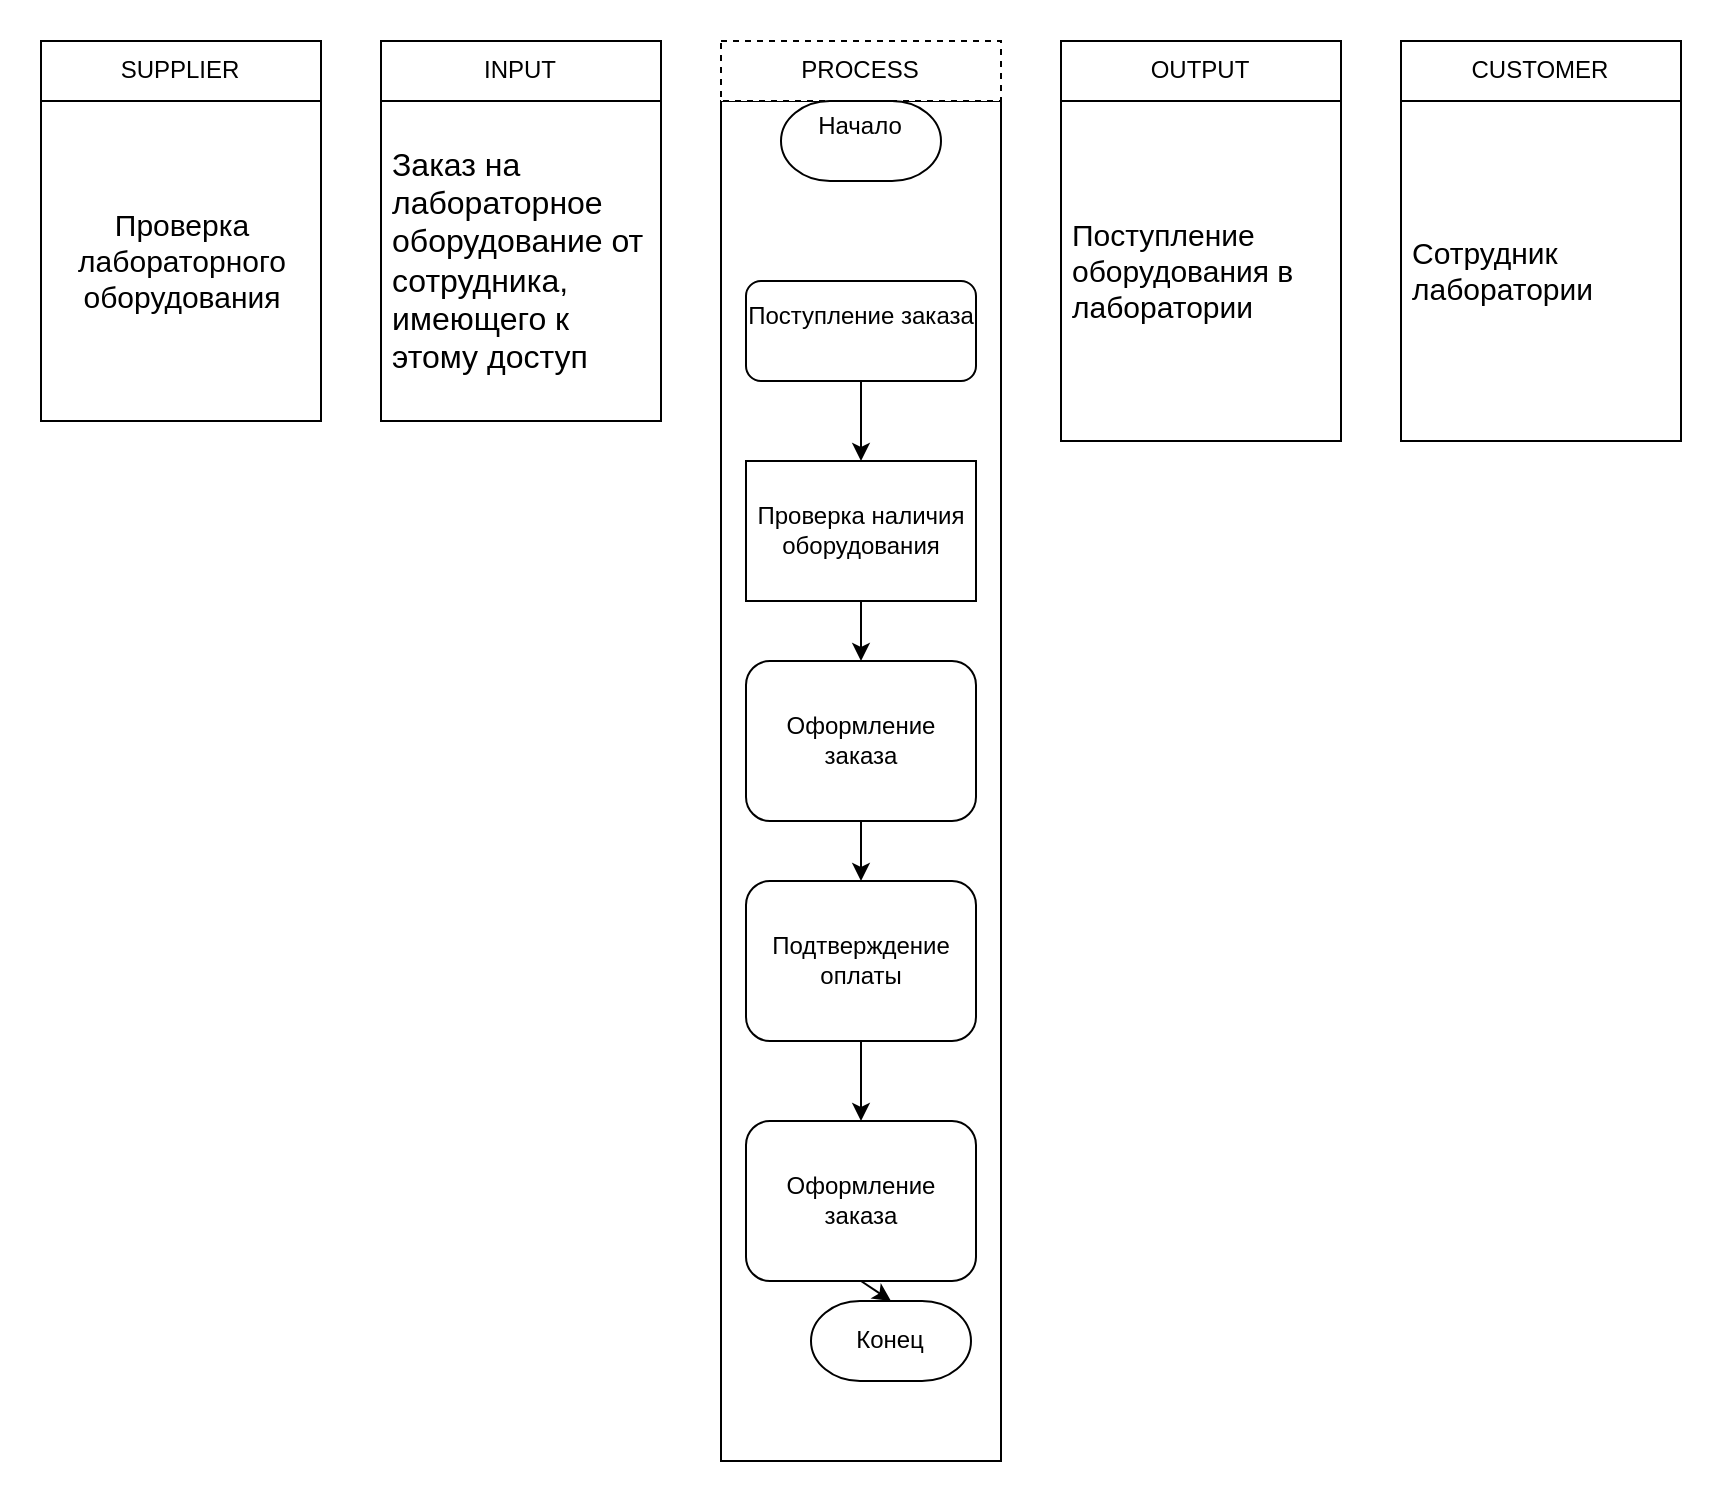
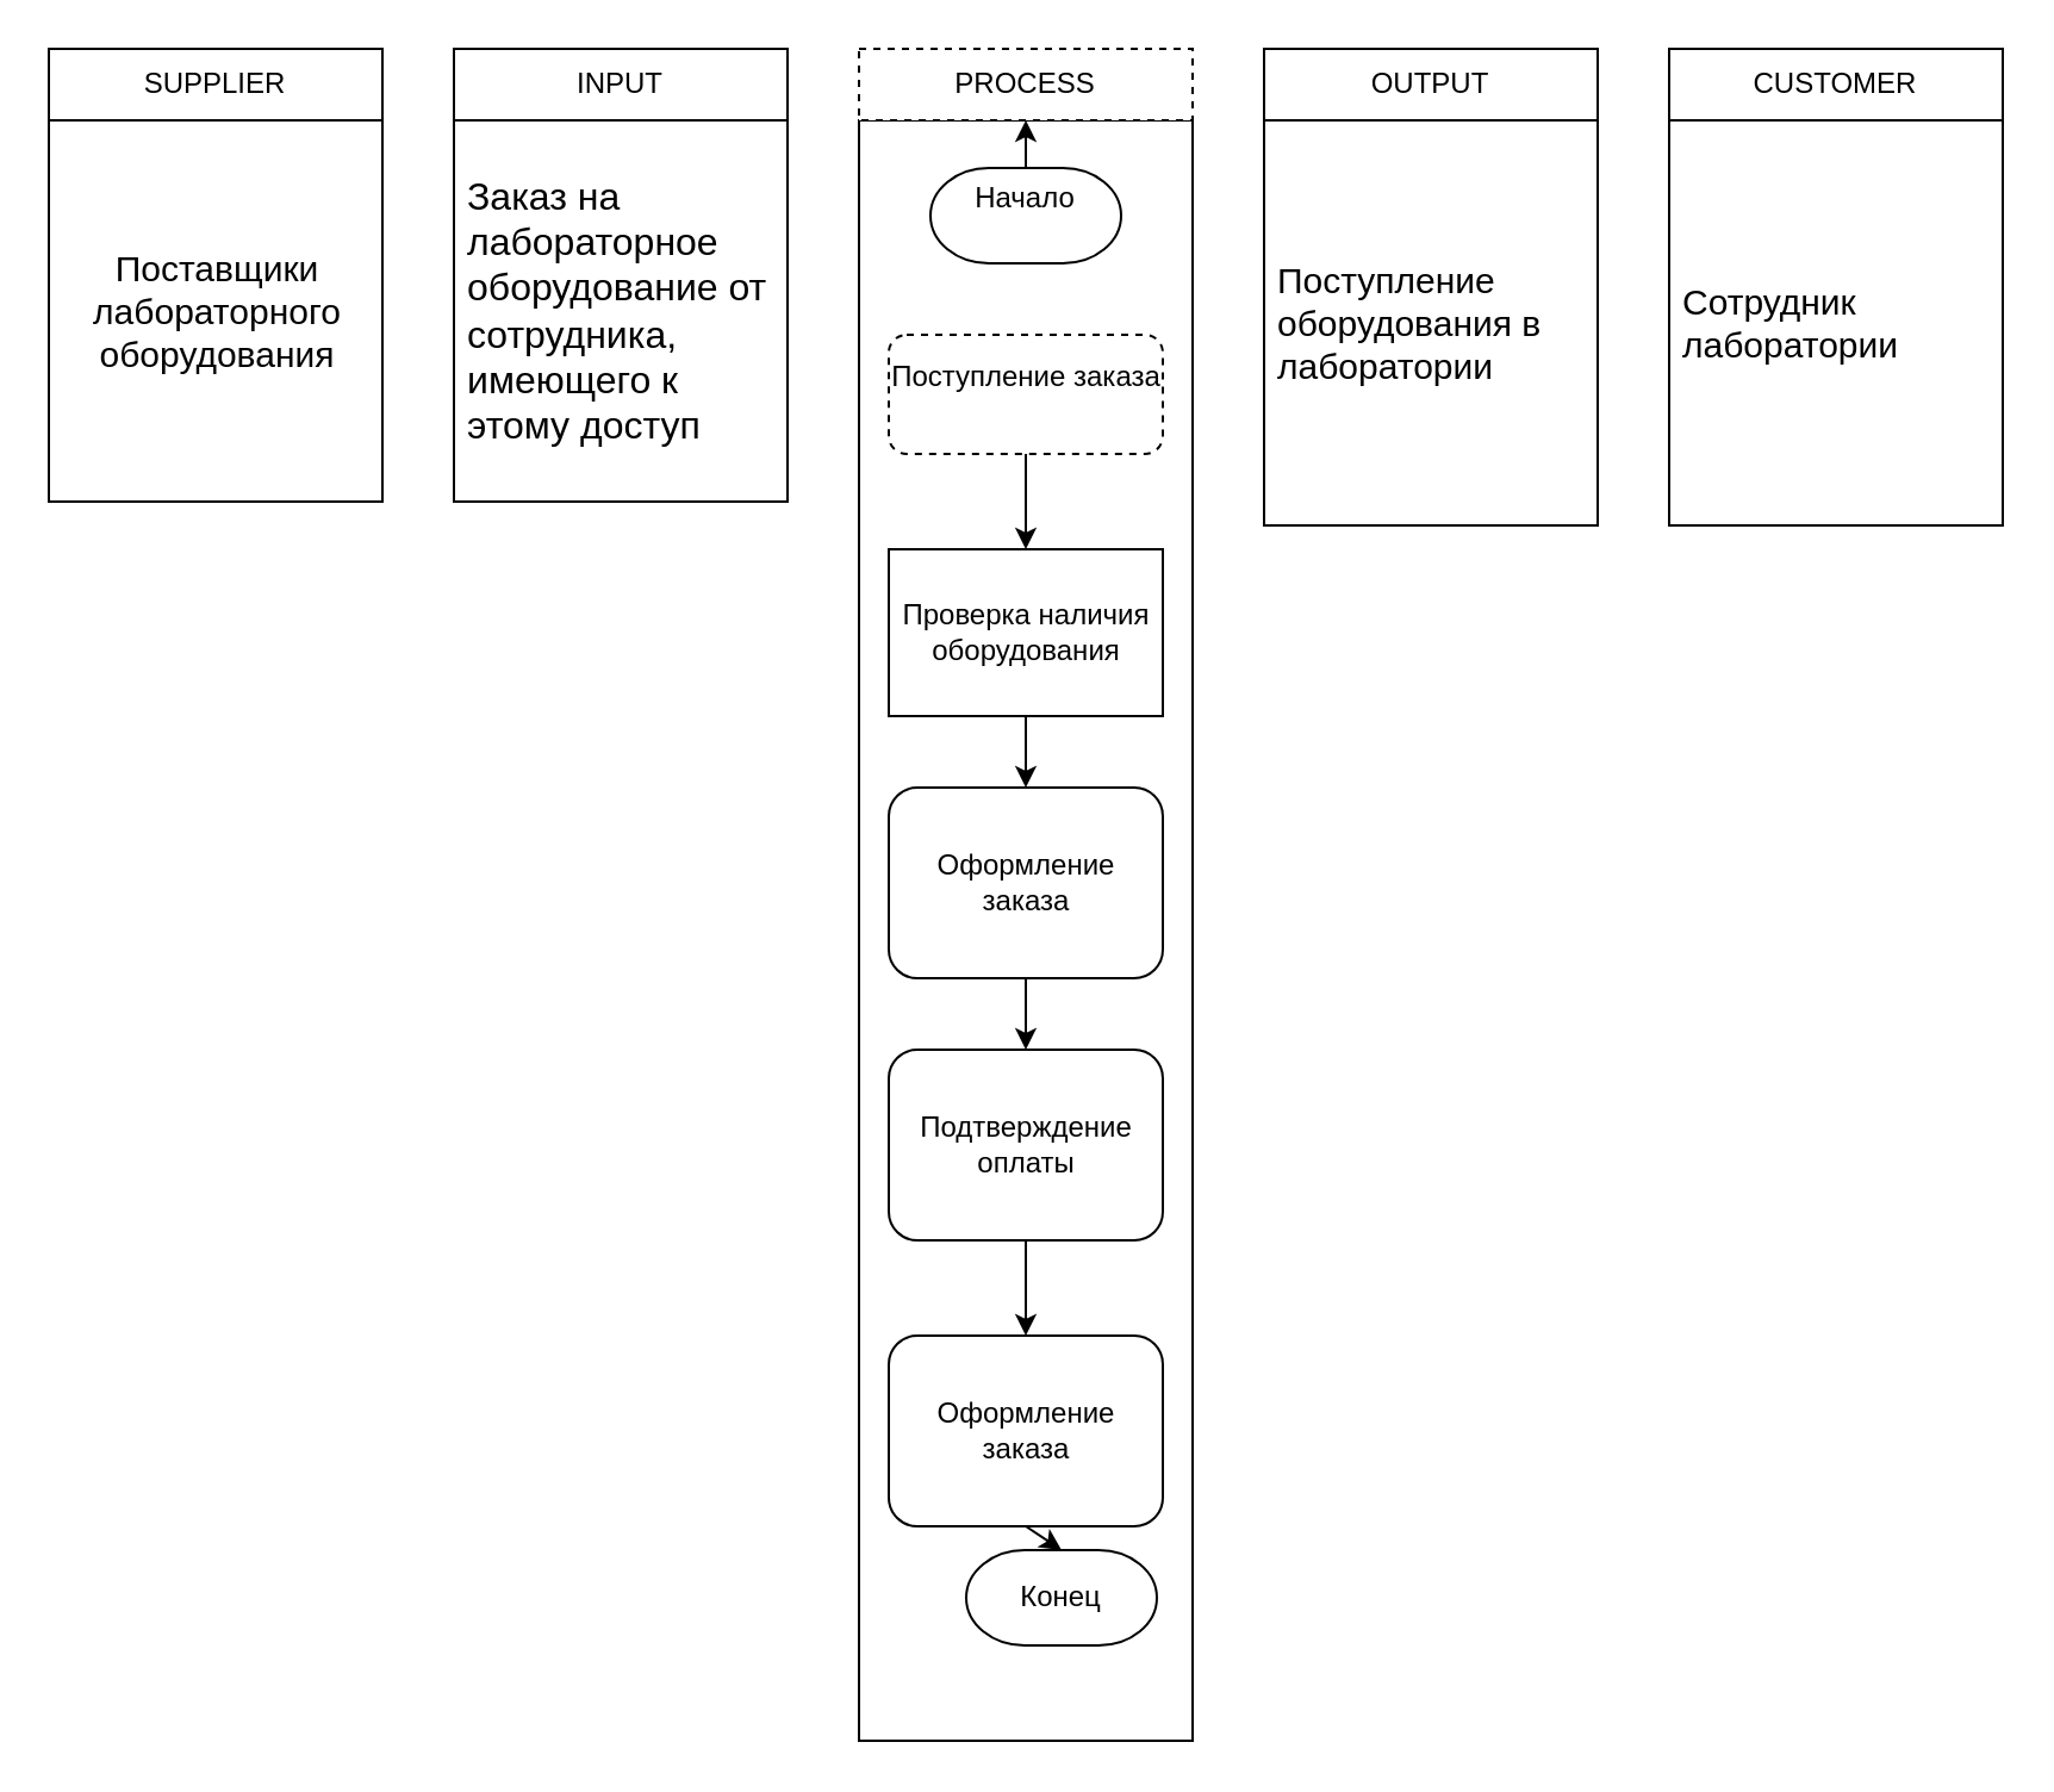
  <mxCell id="0" />
  <mxCell id="1" parent="0" />
  <mxCell id="2" value="" style="rounded=0;whiteSpace=wrap;html=1;fillColor=none;" parent="1" vertex="1"><mxGeometry x="360" y="50" width="140" height="680" as="geometry" /></mxCell>
  <mxCell id="3" value="SUPPLIER" style="swimlane;fontStyle=0;childLayout=stackLayout;horizontal=1;startSize=30;horizontalStack=0;resizeParent=1;resizeParentMax=0;resizeLast=0;collapsible=1;marginBottom=0;whiteSpace=wrap;html=1;" parent="1" vertex="1"><mxGeometry x="20" y="20" width="140" height="190" as="geometry" /></mxCell>
- <mxCell id="4" value="&lt;div style=&quot;text-align: center; font-size: 15px;&quot;&gt;&lt;span style=&quot;background-color: initial; font-size: 15px;&quot;&gt;Проверка лабораторного оборудования&lt;/span&gt;&lt;/div&gt;" style="text;strokeColor=none;fillColor=none;align=left;verticalAlign=middle;spacingLeft=4;spacingRight=4;overflow=hidden;points=[[0,0.5],[1,0.5]];portConstraint=eastwest;rotatable=0;whiteSpace=wrap;html=1;fontSize=15;" parent="3" vertex="1"><mxGeometry y="30" width="140" height="160" as="geometry" /></mxCell>
+ <mxCell id="4" value="&lt;div style=&quot;text-align: center; font-size: 15px;&quot;&gt;&lt;span style=&quot;background-color: initial; font-size: 15px;&quot;&gt;Поставщики лабораторного оборудования&lt;/span&gt;&lt;/div&gt;" style="text;strokeColor=none;fillColor=none;align=left;verticalAlign=middle;spacingLeft=4;spacingRight=4;overflow=hidden;points=[[0,0.5],[1,0.5]];portConstraint=eastwest;rotatable=0;whiteSpace=wrap;html=1;fontSize=15;" parent="3" vertex="1"><mxGeometry y="30" width="140" height="160" as="geometry" /></mxCell>
  <mxCell id="5" value="INPUT" style="swimlane;fontStyle=0;childLayout=stackLayout;horizontal=1;startSize=30;horizontalStack=0;resizeParent=1;resizeParentMax=0;resizeLast=0;collapsible=1;marginBottom=0;whiteSpace=wrap;html=1;" parent="1" vertex="1"><mxGeometry x="190" y="20" width="140" height="190" as="geometry" /></mxCell>
  <mxCell id="6" value="Заказ на лабораторное оборудование от сотрудника, имеющего к этому доступ" style="text;strokeColor=none;fillColor=none;align=left;verticalAlign=middle;spacingLeft=4;spacingRight=4;overflow=hidden;points=[[0,0.5],[1,0.5]];portConstraint=eastwest;rotatable=0;whiteSpace=wrap;html=1;fontSize=16;" parent="5" vertex="1"><mxGeometry y="30" width="140" height="160" as="geometry" /></mxCell>
  <mxCell id="7" value="CUSTOMER" style="swimlane;fontStyle=0;childLayout=stackLayout;horizontal=1;startSize=30;horizontalStack=0;resizeParent=1;resizeParentMax=0;resizeLast=0;collapsible=1;marginBottom=0;whiteSpace=wrap;html=1;" parent="1" vertex="1"><mxGeometry x="700" y="20" width="140" height="200" as="geometry" /></mxCell>
  <mxCell id="8" value="Сотрудник лаборатории" style="text;strokeColor=none;fillColor=none;align=left;verticalAlign=middle;spacingLeft=4;spacingRight=4;overflow=hidden;points=[[0,0.5],[1,0.5]];portConstraint=eastwest;rotatable=0;whiteSpace=wrap;html=1;fontSize=15;" parent="7" vertex="1"><mxGeometry y="30" width="140" height="170" as="geometry" /></mxCell>
  <mxCell id="9" value="OUTPUT" style="swimlane;fontStyle=0;childLayout=stackLayout;horizontal=1;startSize=30;horizontalStack=0;resizeParent=1;resizeParentMax=0;resizeLast=0;collapsible=1;marginBottom=0;whiteSpace=wrap;html=1;" parent="1" vertex="1"><mxGeometry x="530" y="20" width="140" height="200" as="geometry" /></mxCell>
  <mxCell id="10" value="Поступление оборудования в лаборатории" style="text;strokeColor=none;fillColor=none;align=left;verticalAlign=middle;spacingLeft=4;spacingRight=4;overflow=hidden;points=[[0,0.5],[1,0.5]];portConstraint=eastwest;rotatable=0;whiteSpace=wrap;html=1;fontSize=15;" parent="9" vertex="1"><mxGeometry y="30" width="140" height="170" as="geometry" /></mxCell>
  <mxCell id="11" value="PROCESS" style="rounded=0;whiteSpace=wrap;html=1;dashed=1;" parent="1" vertex="1"><mxGeometry x="360" y="20" width="140" height="30" as="geometry" /></mxCell>
  <mxCell id="12" style="edgeStyle=none;html=1;exitX=0.5;exitY=1;exitDx=0;exitDy=0;exitPerimeter=0;" parent="1" source="13" target="11" edge="1"><mxGeometry relative="1" as="geometry"><mxPoint x="430" y="140" as="targetPoint" /></mxGeometry></mxCell>
- <mxCell id="13" value="Начало&lt;div&gt;&lt;br&gt;&lt;/div&gt;" style="strokeWidth=1;html=1;shape=mxgraph.flowchart.terminator;whiteSpace=wrap;" parent="1" vertex="1"><mxGeometry x="390" y="50" width="80" height="40" as="geometry" /></mxCell>
+ <mxCell id="13" value="Начало&lt;div&gt;&lt;br&gt;&lt;/div&gt;" style="strokeWidth=1;html=1;shape=mxgraph.flowchart.terminator;whiteSpace=wrap;" parent="1" vertex="1"><mxGeometry x="390" y="70" width="80" height="40" as="geometry" /></mxCell>
  <mxCell id="14" style="edgeStyle=none;html=1;exitX=0.5;exitY=1;exitDx=0;exitDy=0;entryX=0.5;entryY=0;entryDx=0;entryDy=0;" parent="1" source="15" target="17" edge="1"><mxGeometry relative="1" as="geometry" /></mxCell>
- <mxCell id="15" value="Поступление заказа&lt;div&gt;&lt;br&gt;&lt;/div&gt;" style="rounded=1;whiteSpace=wrap;html=1;" parent="1" vertex="1"><mxGeometry x="372.5" y="140" width="115" height="50" as="geometry" /></mxCell>
+ <mxCell id="15" value="Поступление заказа&lt;div&gt;&lt;br&gt;&lt;/div&gt;" style="rounded=1;whiteSpace=wrap;html=1;dashed=1;" parent="1" vertex="1"><mxGeometry x="372.5" y="140" width="115" height="50" as="geometry" /></mxCell>
  <mxCell id="16" style="edgeStyle=none;html=1;exitX=0.5;exitY=1;exitDx=0;exitDy=0;entryX=0.5;entryY=0;entryDx=0;entryDy=0;" parent="1" source="17" target="18" edge="1"><mxGeometry relative="1" as="geometry" /></mxCell>
  <mxCell id="17" value="Проверка наличия оборудования" style="whiteSpace=wrap;html=1;rounded=0;" parent="1" vertex="1"><mxGeometry x="372.5" y="230" width="115" height="70" as="geometry" /></mxCell>
  <mxCell id="18" value="Оформление заказа" style="rounded=1;whiteSpace=wrap;html=1;" parent="1" vertex="1"><mxGeometry x="372.5" y="330" width="115" height="80" as="geometry" /></mxCell>
  <mxCell id="19" value="Конец" style="strokeWidth=1;html=1;shape=mxgraph.flowchart.terminator;whiteSpace=wrap;" parent="1" vertex="1"><mxGeometry x="405" y="650" width="80" height="40" as="geometry" /></mxCell>
  <mxCell id="20" value="Подтверждение оплаты&lt;span style=&quot;color: rgba(0, 0, 0, 0); font-family: monospace; font-size: 0px; text-align: start; text-wrap: nowrap;&quot;&gt;%3CmxGraphModel%3E%3Croot%3E%3CmxCell%20id%3D%220%22%2F%3E%3CmxCell%20id%3D%221%22%20parent%3D%220%22%2F%3E%3CmxCell%20id%3D%222%22%20value%3D%22%D0%9E%D1%84%D0%BE%D1%80%D0%BC%D0%BB%D0%B5%D0%BD%D0%B8%D0%B5%20%D0%B7%D0%B0%D0%BA%D0%B0%D0%B7%D0%B0%22%20style%3D%22rounded%3D1%3BwhiteSpace%3Dwrap%3Bhtml%3D1%3B%22%20vertex%3D%221%22%20parent%3D%221%22%3E%3CmxGeometry%20x%3D%22512.5%22%20y%3D%22790%22%20width%3D%22115%22%20height%3D%2280%22%20as%3D%22geometry%22%2F%3E%3C%2FmxCell%3E%3C%2Froot%3E%3C%2FmxGraphModel%3E&lt;/span&gt;" style="rounded=1;whiteSpace=wrap;html=1;" vertex="1" parent="1"><mxGeometry x="372.5" y="440" width="115" height="80" as="geometry" /></mxCell>
  <mxCell id="21" value="" style="endArrow=classic;html=1;rounded=0;entryX=0.5;entryY=0;entryDx=0;entryDy=0;exitX=0.5;exitY=1;exitDx=0;exitDy=0;" edge="1" parent="1" source="18" target="20"><mxGeometry width="50" height="50" relative="1" as="geometry"><mxPoint x="390" y="460" as="sourcePoint" /><mxPoint x="440" y="410" as="targetPoint" /></mxGeometry></mxCell>
  <mxCell id="22" value="Оформление заказа" style="rounded=1;whiteSpace=wrap;html=1;" vertex="1" parent="1"><mxGeometry x="372.5" y="560" width="115" height="80" as="geometry" /></mxCell>
  <mxCell id="23" value="" style="endArrow=classic;html=1;rounded=0;entryX=0.5;entryY=0;entryDx=0;entryDy=0;exitX=0.5;exitY=1;exitDx=0;exitDy=0;" edge="1" parent="1" source="20" target="22"><mxGeometry width="50" height="50" relative="1" as="geometry"><mxPoint x="300" y="390" as="sourcePoint" /><mxPoint x="350" y="340" as="targetPoint" /></mxGeometry></mxCell>
  <mxCell id="24" value="" style="endArrow=classic;html=1;rounded=0;entryX=0.5;entryY=0;entryDx=0;entryDy=0;entryPerimeter=0;exitX=0.5;exitY=1;exitDx=0;exitDy=0;" edge="1" parent="1" source="22" target="19"><mxGeometry width="50" height="50" relative="1" as="geometry"><mxPoint x="300" y="550" as="sourcePoint" /><mxPoint x="350" y="500" as="targetPoint" /></mxGeometry></mxCell>
